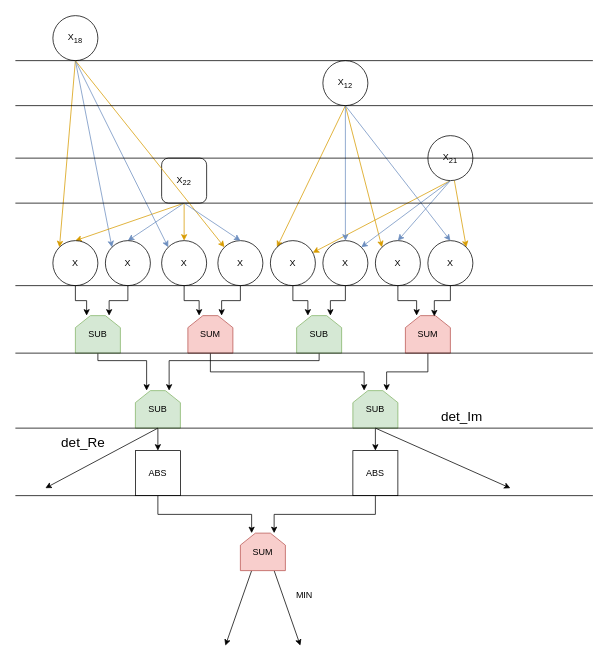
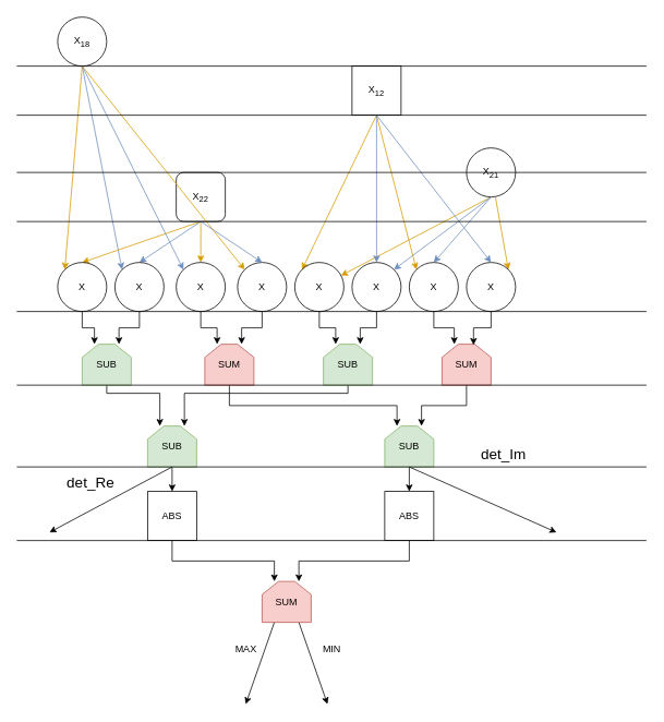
  <mxCell id="0" />
  <mxCell id="1" parent="0" />
  <mxCell id="2" style="rounded=0;orthogonalLoop=1;jettySize=auto;html=1;exitX=0.5;exitY=1;exitDx=0;exitDy=0;entryX=0;entryY=0;entryDx=0;entryDy=0;fillColor=#ffe6cc;strokeColor=#d79b00;" edge="1" parent="1" source="4" target="16"><mxGeometry relative="1" as="geometry" /></mxCell>
  <mxCell id="3" style="rounded=0;orthogonalLoop=1;jettySize=auto;html=1;exitX=0.5;exitY=1;exitDx=0;exitDy=0;entryX=0;entryY=0;entryDx=0;entryDy=0;fillColor=#dae8fc;strokeColor=#6c8ebf;" edge="1" parent="1" source="4" target="18"><mxGeometry relative="1" as="geometry" /></mxCell>
  <mxCell id="4" value="X&lt;sub&gt;18&lt;/sub&gt;" style="ellipse;whiteSpace=wrap;html=1;aspect=fixed;" vertex="1" parent="1"><mxGeometry x="70" y="20" width="60" height="60" as="geometry" /></mxCell>
  <mxCell id="5" style="rounded=0;orthogonalLoop=1;jettySize=auto;html=1;exitX=0.5;exitY=1;exitDx=0;exitDy=0;entryX=0;entryY=0;entryDx=0;entryDy=0;fillColor=#ffe6cc;strokeColor=#d79b00;" edge="1" parent="1" source="7" target="24"><mxGeometry relative="1" as="geometry" /></mxCell>
  <mxCell id="6" style="rounded=0;orthogonalLoop=1;jettySize=auto;html=1;entryX=0;entryY=0;entryDx=0;entryDy=0;fillColor=#ffe6cc;strokeColor=#d79b00;exitX=0.5;exitY=1;exitDx=0;exitDy=0;" edge="1" parent="1" source="7" target="28"><mxGeometry relative="1" as="geometry"><mxPoint x="530" y="180" as="sourcePoint" /></mxGeometry></mxCell>
- <mxCell id="7" value="X&lt;sub&gt;12&lt;/sub&gt;" style="ellipse;whiteSpace=wrap;html=1;aspect=fixed;" vertex="1" parent="1"><mxGeometry x="430" y="80" width="60" height="60" as="geometry" /></mxCell>
+ <mxCell id="7" value="X&lt;sub&gt;12&lt;/sub&gt;" style="whiteSpace=wrap;html=1;aspect=fixed;rounded=0;" vertex="1" parent="1"><mxGeometry x="430" y="80" width="60" height="60" as="geometry" /></mxCell>
  <mxCell id="8" style="rounded=0;orthogonalLoop=1;jettySize=auto;html=1;exitX=0.5;exitY=1;exitDx=0;exitDy=0;fillColor=#ffe6cc;strokeColor=#d79b00;" edge="1" parent="1" source="11" target="24"><mxGeometry relative="1" as="geometry" /></mxCell>
  <mxCell id="9" style="rounded=0;orthogonalLoop=1;jettySize=auto;html=1;entryX=1;entryY=0;entryDx=0;entryDy=0;fillColor=#ffe6cc;strokeColor=#d79b00;" edge="1" parent="1" source="11" target="29"><mxGeometry relative="1" as="geometry" /></mxCell>
  <mxCell id="10" style="rounded=0;orthogonalLoop=1;jettySize=auto;html=1;exitX=0.5;exitY=1;exitDx=0;exitDy=0;entryX=1;entryY=0;entryDx=0;entryDy=0;fillColor=#dae8fc;strokeColor=#6c8ebf;" edge="1" parent="1" source="11" target="26"><mxGeometry relative="1" as="geometry" /></mxCell>
  <mxCell id="11" value="X&lt;sub&gt;21&lt;/sub&gt;" style="ellipse;whiteSpace=wrap;html=1;aspect=fixed;" vertex="1" parent="1"><mxGeometry x="570" y="180" width="60" height="60" as="geometry" /></mxCell>
  <mxCell id="12" style="rounded=0;orthogonalLoop=1;jettySize=auto;html=1;exitX=0.5;exitY=1;exitDx=0;exitDy=0;entryX=0.5;entryY=0;entryDx=0;entryDy=0;fillColor=#ffe6cc;strokeColor=#d79b00;" edge="1" parent="1" source="14" target="16"><mxGeometry relative="1" as="geometry" /></mxCell>
  <mxCell id="13" style="rounded=0;orthogonalLoop=1;jettySize=auto;html=1;exitX=0.5;exitY=1;exitDx=0;exitDy=0;entryX=0.5;entryY=0;entryDx=0;entryDy=0;fillColor=#dae8fc;strokeColor=#6c8ebf;" edge="1" parent="1" source="14" target="18"><mxGeometry relative="1" as="geometry" /></mxCell>
  <mxCell id="14" value="X&lt;sub&gt;22&lt;/sub&gt;" style="whiteSpace=wrap;html=1;aspect=fixed;rounded=1;" vertex="1" parent="1"><mxGeometry x="215" y="210" width="60" height="60" as="geometry" /></mxCell>
  <mxCell id="15" style="edgeStyle=orthogonalEdgeStyle;rounded=0;orthogonalLoop=1;jettySize=auto;html=1;exitX=0.5;exitY=1;exitDx=0;exitDy=0;entryX=0.25;entryY=0;entryDx=0;entryDy=0;" edge="1" parent="1" source="16" target="42"><mxGeometry relative="1" as="geometry" /></mxCell>
  <mxCell id="16" value="X" style="ellipse;whiteSpace=wrap;html=1;aspect=fixed;" vertex="1" parent="1"><mxGeometry x="70" y="320" width="60" height="60" as="geometry" /></mxCell>
  <mxCell id="17" style="edgeStyle=orthogonalEdgeStyle;rounded=0;orthogonalLoop=1;jettySize=auto;html=1;exitX=0.5;exitY=1;exitDx=0;exitDy=0;entryX=0.75;entryY=0;entryDx=0;entryDy=0;" edge="1" parent="1" source="18" target="42"><mxGeometry relative="1" as="geometry" /></mxCell>
  <mxCell id="18" value="X" style="ellipse;whiteSpace=wrap;html=1;aspect=fixed;" vertex="1" parent="1"><mxGeometry x="140" y="320" width="60" height="60" as="geometry" /></mxCell>
  <mxCell id="19" style="edgeStyle=orthogonalEdgeStyle;rounded=0;orthogonalLoop=1;jettySize=auto;html=1;exitX=0.5;exitY=1;exitDx=0;exitDy=0;entryX=0.25;entryY=0;entryDx=0;entryDy=0;" edge="1" parent="1" source="20" target="44"><mxGeometry relative="1" as="geometry" /></mxCell>
  <mxCell id="20" value="X" style="ellipse;whiteSpace=wrap;html=1;aspect=fixed;" vertex="1" parent="1"><mxGeometry x="215" y="320" width="60" height="60" as="geometry" /></mxCell>
  <mxCell id="21" style="edgeStyle=orthogonalEdgeStyle;rounded=0;orthogonalLoop=1;jettySize=auto;html=1;exitX=0.5;exitY=1;exitDx=0;exitDy=0;entryX=0.75;entryY=0;entryDx=0;entryDy=0;" edge="1" parent="1" source="22" target="44"><mxGeometry relative="1" as="geometry" /></mxCell>
  <mxCell id="22" value="X" style="ellipse;whiteSpace=wrap;html=1;aspect=fixed;" vertex="1" parent="1"><mxGeometry x="290" y="320" width="60" height="60" as="geometry" /></mxCell>
  <mxCell id="23" style="edgeStyle=orthogonalEdgeStyle;rounded=0;orthogonalLoop=1;jettySize=auto;html=1;exitX=0.5;exitY=1;exitDx=0;exitDy=0;entryX=0.25;entryY=0;entryDx=0;entryDy=0;" edge="1" parent="1" source="24" target="46"><mxGeometry relative="1" as="geometry" /></mxCell>
  <mxCell id="24" value="X" style="ellipse;whiteSpace=wrap;html=1;aspect=fixed;" vertex="1" parent="1"><mxGeometry x="360" y="320" width="60" height="60" as="geometry" /></mxCell>
  <mxCell id="25" style="edgeStyle=orthogonalEdgeStyle;rounded=0;orthogonalLoop=1;jettySize=auto;html=1;exitX=0.5;exitY=1;exitDx=0;exitDy=0;entryX=0.75;entryY=0;entryDx=0;entryDy=0;" edge="1" parent="1" source="26" target="46"><mxGeometry relative="1" as="geometry" /></mxCell>
  <mxCell id="26" value="X" style="ellipse;whiteSpace=wrap;html=1;aspect=fixed;" vertex="1" parent="1"><mxGeometry x="430" y="320" width="60" height="60" as="geometry" /></mxCell>
  <mxCell id="27" style="edgeStyle=orthogonalEdgeStyle;rounded=0;orthogonalLoop=1;jettySize=auto;html=1;exitX=0.5;exitY=1;exitDx=0;exitDy=0;entryX=0.25;entryY=0;entryDx=0;entryDy=0;" edge="1" parent="1" source="28" target="48"><mxGeometry relative="1" as="geometry" /></mxCell>
  <mxCell id="28" value="X" style="ellipse;whiteSpace=wrap;html=1;aspect=fixed;" vertex="1" parent="1"><mxGeometry x="500" y="320" width="60" height="60" as="geometry" /></mxCell>
  <mxCell id="29" value="X" style="ellipse;whiteSpace=wrap;html=1;aspect=fixed;" vertex="1" parent="1"><mxGeometry x="570" y="320" width="60" height="60" as="geometry" /></mxCell>
  <mxCell id="30" value="" style="endArrow=classic;html=1;rounded=0;exitX=0.5;exitY=1;exitDx=0;exitDy=0;entryX=0;entryY=0;entryDx=0;entryDy=0;fillColor=#dae8fc;strokeColor=#6c8ebf;" edge="1" parent="1" source="4" target="20"><mxGeometry width="50" height="50" relative="1" as="geometry"><mxPoint x="370" y="350" as="sourcePoint" /><mxPoint x="420" y="300" as="targetPoint" /></mxGeometry></mxCell>
  <mxCell id="31" value="" style="endArrow=classic;html=1;rounded=0;exitX=0.5;exitY=1;exitDx=0;exitDy=0;entryX=0.5;entryY=0;entryDx=0;entryDy=0;fillColor=#ffe6cc;strokeColor=#d79b00;" edge="1" parent="1" source="14" target="20"><mxGeometry width="50" height="50" relative="1" as="geometry"><mxPoint x="440" y="470" as="sourcePoint" /><mxPoint x="420" y="300" as="targetPoint" /></mxGeometry></mxCell>
  <mxCell id="32" value="" style="endArrow=classic;html=1;rounded=0;entryX=0;entryY=0;entryDx=0;entryDy=0;exitX=0.5;exitY=1;exitDx=0;exitDy=0;fillColor=#ffe6cc;strokeColor=#d79b00;" edge="1" parent="1" source="4" target="22"><mxGeometry width="50" height="50" relative="1" as="geometry"><mxPoint x="370" y="350" as="sourcePoint" /><mxPoint x="420" y="300" as="targetPoint" /></mxGeometry></mxCell>
  <mxCell id="33" value="" style="endArrow=classic;html=1;rounded=0;exitX=0.5;exitY=1;exitDx=0;exitDy=0;entryX=0.5;entryY=0;entryDx=0;entryDy=0;fillColor=#dae8fc;strokeColor=#6c8ebf;" edge="1" parent="1" source="14" target="22"><mxGeometry width="50" height="50" relative="1" as="geometry"><mxPoint x="370" y="350" as="sourcePoint" /><mxPoint x="420" y="300" as="targetPoint" /></mxGeometry></mxCell>
  <mxCell id="34" style="rounded=0;orthogonalLoop=1;jettySize=auto;html=1;exitX=0.5;exitY=1;exitDx=0;exitDy=0;fillColor=#dae8fc;strokeColor=#6c8ebf;entryX=0.5;entryY=0;entryDx=0;entryDy=0;" edge="1" parent="1" source="7" target="26"><mxGeometry relative="1" as="geometry"><mxPoint x="470" y="270" as="targetPoint" /></mxGeometry></mxCell>
  <mxCell id="35" value="" style="endArrow=classic;html=1;rounded=0;entryX=0.5;entryY=0;entryDx=0;entryDy=0;exitX=0.5;exitY=1;exitDx=0;exitDy=0;fillColor=#dae8fc;strokeColor=#6c8ebf;" edge="1" parent="1" source="7" target="29"><mxGeometry width="50" height="50" relative="1" as="geometry"><mxPoint x="370" y="350" as="sourcePoint" /><mxPoint x="420" y="300" as="targetPoint" /></mxGeometry></mxCell>
  <mxCell id="36" value="" style="endArrow=classic;html=1;rounded=0;exitX=0.5;exitY=1;exitDx=0;exitDy=0;entryX=0.5;entryY=0;entryDx=0;entryDy=0;fillColor=#dae8fc;strokeColor=#6c8ebf;" edge="1" parent="1" source="11" target="28"><mxGeometry width="50" height="50" relative="1" as="geometry"><mxPoint x="370" y="350" as="sourcePoint" /><mxPoint x="420" y="300" as="targetPoint" /></mxGeometry></mxCell>
  <mxCell id="37" value="" style="endArrow=none;html=1;rounded=0;" edge="1" parent="1"><mxGeometry width="50" height="50" relative="1" as="geometry"><mxPoint x="20" y="80" as="sourcePoint" /><mxPoint x="790" y="80" as="targetPoint" /></mxGeometry></mxCell>
  <mxCell id="38" value="" style="endArrow=none;html=1;rounded=0;" edge="1" parent="1"><mxGeometry width="50" height="50" relative="1" as="geometry"><mxPoint x="20" y="140" as="sourcePoint" /><mxPoint x="790" y="140" as="targetPoint" /></mxGeometry></mxCell>
  <mxCell id="39" value="" style="endArrow=none;html=1;rounded=0;" edge="1" parent="1"><mxGeometry width="50" height="50" relative="1" as="geometry"><mxPoint x="20" y="210" as="sourcePoint" /><mxPoint x="790" y="210" as="targetPoint" /></mxGeometry></mxCell>
  <mxCell id="40" value="" style="endArrow=none;html=1;rounded=0;" edge="1" parent="1"><mxGeometry width="50" height="50" relative="1" as="geometry"><mxPoint x="20" y="270" as="sourcePoint" /><mxPoint x="790" y="270" as="targetPoint" /></mxGeometry></mxCell>
  <mxCell id="41" style="edgeStyle=orthogonalEdgeStyle;rounded=0;orthogonalLoop=1;jettySize=auto;html=1;exitX=0.5;exitY=1;exitDx=0;exitDy=0;entryX=0.25;entryY=0;entryDx=0;entryDy=0;" edge="1" parent="1" source="42" target="52"><mxGeometry relative="1" as="geometry"><Array as="points"><mxPoint x="130" y="480" /><mxPoint x="195" y="480" /></Array></mxGeometry></mxCell>
  <mxCell id="42" value="&lt;div&gt;SUB&lt;/div&gt;" style="shape=loopLimit;whiteSpace=wrap;html=1;fillColor=#d5e8d4;strokeColor=#82b366;" vertex="1" parent="1"><mxGeometry x="100" y="420" width="60" height="50" as="geometry" /></mxCell>
  <mxCell id="43" style="edgeStyle=orthogonalEdgeStyle;rounded=0;orthogonalLoop=1;jettySize=auto;html=1;exitX=0.5;exitY=1;exitDx=0;exitDy=0;entryX=0.25;entryY=0;entryDx=0;entryDy=0;" edge="1" parent="1" source="44" target="54"><mxGeometry relative="1" as="geometry" /></mxCell>
  <mxCell id="44" value="SUM" style="shape=loopLimit;whiteSpace=wrap;html=1;fillColor=#f8cecc;strokeColor=#b85450;" vertex="1" parent="1"><mxGeometry x="250" y="420" width="60" height="50" as="geometry" /></mxCell>
  <mxCell id="45" style="edgeStyle=orthogonalEdgeStyle;rounded=0;orthogonalLoop=1;jettySize=auto;html=1;exitX=0.5;exitY=1;exitDx=0;exitDy=0;entryX=0.75;entryY=0;entryDx=0;entryDy=0;" edge="1" parent="1" source="46" target="52"><mxGeometry relative="1" as="geometry"><Array as="points"><mxPoint x="425" y="480" /><mxPoint x="225" y="480" /></Array></mxGeometry></mxCell>
  <mxCell id="46" value="&lt;div&gt;SUB&lt;/div&gt;" style="shape=loopLimit;whiteSpace=wrap;html=1;fillColor=#d5e8d4;strokeColor=#82b366;" vertex="1" parent="1"><mxGeometry x="395" y="420" width="60" height="50" as="geometry" /></mxCell>
  <mxCell id="47" style="edgeStyle=orthogonalEdgeStyle;rounded=0;orthogonalLoop=1;jettySize=auto;html=1;exitX=0.5;exitY=1;exitDx=0;exitDy=0;entryX=0.75;entryY=0;entryDx=0;entryDy=0;" edge="1" parent="1" source="48" target="54"><mxGeometry relative="1" as="geometry" /></mxCell>
  <mxCell id="48" value="SUM" style="shape=loopLimit;whiteSpace=wrap;html=1;fillColor=#f8cecc;strokeColor=#b85450;" vertex="1" parent="1"><mxGeometry x="540" y="420" width="60" height="50" as="geometry" /></mxCell>
  <mxCell id="49" style="edgeStyle=orthogonalEdgeStyle;rounded=0;orthogonalLoop=1;jettySize=auto;html=1;exitX=0.5;exitY=1;exitDx=0;exitDy=0;entryX=0.643;entryY=0.02;entryDx=0;entryDy=0;entryPerimeter=0;" edge="1" parent="1" source="29" target="48"><mxGeometry relative="1" as="geometry" /></mxCell>
  <mxCell id="50" value="" style="endArrow=none;html=1;rounded=0;" edge="1" parent="1"><mxGeometry width="50" height="50" relative="1" as="geometry"><mxPoint x="20" y="380" as="sourcePoint" /><mxPoint x="790" y="380" as="targetPoint" /></mxGeometry></mxCell>
  <mxCell id="51" style="edgeStyle=orthogonalEdgeStyle;rounded=0;orthogonalLoop=1;jettySize=auto;html=1;exitX=0.5;exitY=1;exitDx=0;exitDy=0;entryX=0.5;entryY=0;entryDx=0;entryDy=0;" edge="1" parent="1" source="52" target="57"><mxGeometry relative="1" as="geometry" /></mxCell>
  <mxCell id="52" value="&lt;div&gt;SUB&lt;/div&gt;" style="shape=loopLimit;whiteSpace=wrap;html=1;fillColor=#d5e8d4;strokeColor=#82b366;" vertex="1" parent="1"><mxGeometry x="180" y="520" width="60" height="50" as="geometry" /></mxCell>
  <mxCell id="53" style="edgeStyle=orthogonalEdgeStyle;rounded=0;orthogonalLoop=1;jettySize=auto;html=1;exitX=0.5;exitY=1;exitDx=0;exitDy=0;entryX=0.5;entryY=0;entryDx=0;entryDy=0;" edge="1" parent="1" source="54" target="59"><mxGeometry relative="1" as="geometry" /></mxCell>
  <mxCell id="54" value="&lt;div&gt;SUB&lt;/div&gt;" style="shape=loopLimit;whiteSpace=wrap;html=1;fillColor=#d5e8d4;strokeColor=#82b366;" vertex="1" parent="1"><mxGeometry x="470" y="520" width="60" height="50" as="geometry" /></mxCell>
  <mxCell id="55" value="" style="endArrow=none;html=1;rounded=0;" edge="1" parent="1"><mxGeometry width="50" height="50" relative="1" as="geometry"><mxPoint x="20" y="470" as="sourcePoint" /><mxPoint x="790" y="470" as="targetPoint" /></mxGeometry></mxCell>
  <mxCell id="56" style="edgeStyle=orthogonalEdgeStyle;rounded=0;orthogonalLoop=1;jettySize=auto;html=1;exitX=0.5;exitY=1;exitDx=0;exitDy=0;entryX=0.25;entryY=0;entryDx=0;entryDy=0;" edge="1" parent="1" source="57" target="62"><mxGeometry relative="1" as="geometry" /></mxCell>
  <mxCell id="57" value="ABS" style="rounded=0;whiteSpace=wrap;html=1;" vertex="1" parent="1"><mxGeometry x="180" y="600" width="60" height="60" as="geometry" /></mxCell>
  <mxCell id="58" style="edgeStyle=orthogonalEdgeStyle;rounded=0;orthogonalLoop=1;jettySize=auto;html=1;exitX=0.5;exitY=1;exitDx=0;exitDy=0;entryX=0.75;entryY=0;entryDx=0;entryDy=0;" edge="1" parent="1" source="59" target="62"><mxGeometry relative="1" as="geometry" /></mxCell>
  <mxCell id="59" value="ABS" style="rounded=0;whiteSpace=wrap;html=1;" vertex="1" parent="1"><mxGeometry x="470" y="600" width="60" height="60" as="geometry" /></mxCell>
  <mxCell id="60" style="rounded=0;orthogonalLoop=1;jettySize=auto;html=1;exitX=0.25;exitY=1;exitDx=0;exitDy=0;" edge="1" parent="1" source="62"><mxGeometry relative="1" as="geometry"><mxPoint x="300" y="860" as="targetPoint" /></mxGeometry></mxCell>
  <mxCell id="61" style="rounded=0;orthogonalLoop=1;jettySize=auto;html=1;exitX=0.75;exitY=1;exitDx=0;exitDy=0;" edge="1" parent="1" source="62"><mxGeometry relative="1" as="geometry"><mxPoint x="400" y="860" as="targetPoint" /></mxGeometry></mxCell>
  <mxCell id="62" value="SUM" style="shape=loopLimit;whiteSpace=wrap;html=1;fillColor=#f8cecc;strokeColor=#b85450;" vertex="1" parent="1"><mxGeometry x="320" y="710" width="60" height="50" as="geometry" /></mxCell>
  <mxCell id="63" value="" style="endArrow=none;html=1;rounded=0;" edge="1" parent="1"><mxGeometry width="50" height="50" relative="1" as="geometry"><mxPoint x="20" y="570" as="sourcePoint" /><mxPoint x="790" y="570" as="targetPoint" /></mxGeometry></mxCell>
  <mxCell id="64" value="" style="endArrow=none;html=1;rounded=0;" edge="1" parent="1"><mxGeometry width="50" height="50" relative="1" as="geometry"><mxPoint x="20" y="660" as="sourcePoint" /><mxPoint x="790" y="660" as="targetPoint" /></mxGeometry></mxCell>
+ <mxCell id="65" value="MAX" style="text;html=1;align=center;verticalAlign=middle;resizable=0;points=[];autosize=1;strokeColor=none;fillColor=none;" vertex="1" parent="1"><mxGeometry x="275" y="778" width="50" height="30" as="geometry" /></mxCell>
  <mxCell id="66" value="MIN" style="text;html=1;align=center;verticalAlign=middle;resizable=0;points=[];autosize=1;strokeColor=none;fillColor=none;" vertex="1" parent="1"><mxGeometry x="380" y="778" width="50" height="30" as="geometry" /></mxCell>
  <mxCell id="67" value="" style="endArrow=classic;html=1;rounded=0;exitX=0.5;exitY=1;exitDx=0;exitDy=0;" edge="1" parent="1" source="52"><mxGeometry width="50" height="50" relative="1" as="geometry"><mxPoint x="400" y="710" as="sourcePoint" /><mxPoint x="60" y="650" as="targetPoint" /></mxGeometry></mxCell>
  <mxCell id="68" value="" style="endArrow=classic;html=1;rounded=0;" edge="1" parent="1"><mxGeometry width="50" height="50" relative="1" as="geometry"><mxPoint x="500" y="570" as="sourcePoint" /><mxPoint x="680" y="650" as="targetPoint" /></mxGeometry></mxCell>
  <mxCell id="69" value="&lt;div&gt;&lt;font style=&quot;font-size: 18px;&quot;&gt;det_Im&lt;/font&gt;&lt;/div&gt;" style="text;html=1;align=center;verticalAlign=middle;resizable=0;points=[];autosize=1;strokeColor=none;fillColor=none;" vertex="1" parent="1"><mxGeometry x="575" y="535" width="80" height="40" as="geometry" /></mxCell>
  <mxCell id="70" value="&lt;font style=&quot;font-size: 18px;&quot;&gt;det_Re&lt;/font&gt;" style="text;html=1;align=center;verticalAlign=middle;resizable=0;points=[];autosize=1;strokeColor=none;fillColor=none;" vertex="1" parent="1"><mxGeometry x="70" y="570" width="80" height="40" as="geometry" /></mxCell>
